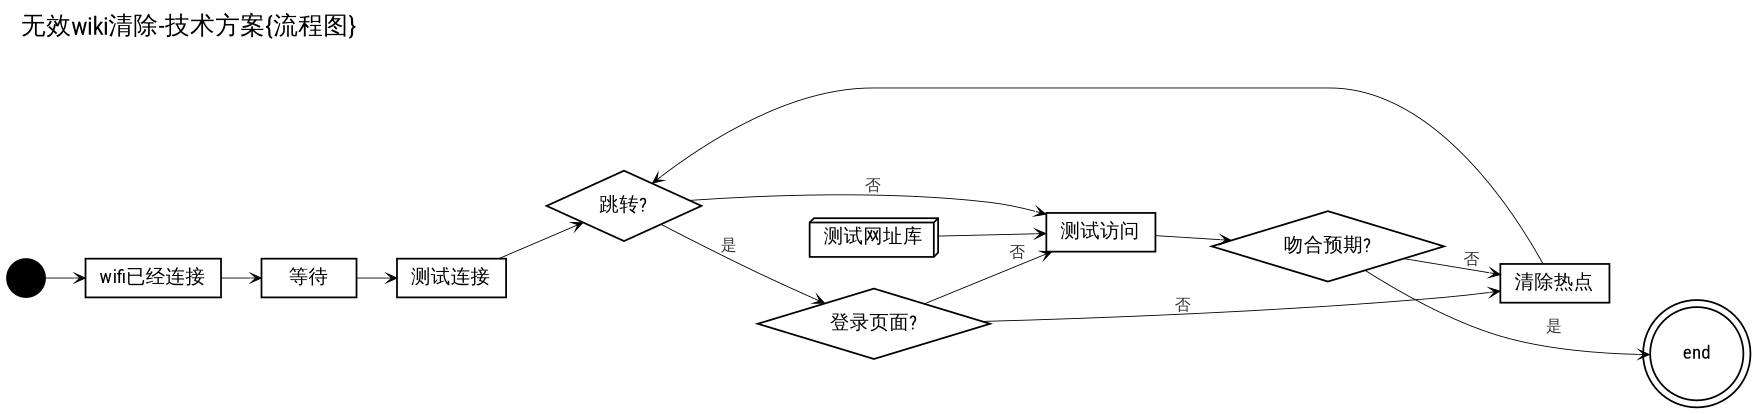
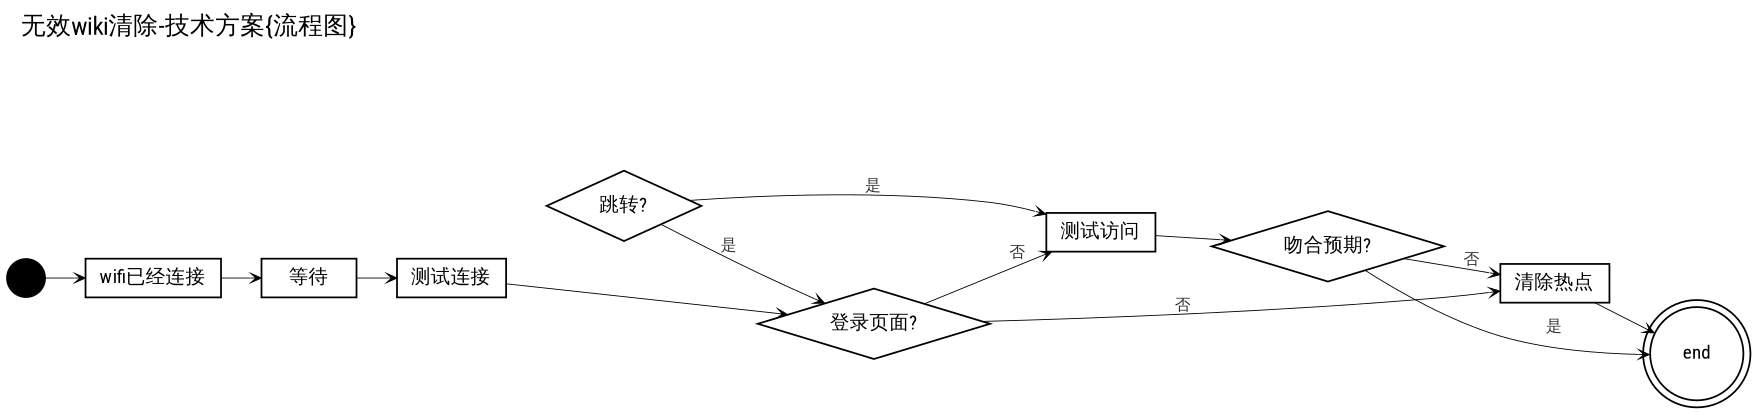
  digraph {
    fontname="Roboto Condensed"
    fontsize=14.0
    label="无效wiki清除-技术方案{流程图}"
    labeljust=l
    labelloc=t
    rankdir=LR
    ranksep=0.3
    node [fontname="Roboto Condensed" fontsize=11.0 shape=box]
    edge [arrowhead=vee arrowsize=0.6 arrowtail=none fontcolor="#333333" fontname="Roboto Condensed" fontsize=9.0 style="setlinewidth(0.5)"]
    n1 [height=0.3 label="流程开始/结束" shape=point]
    n2 [height=0.3 label="wifi已经连接"]
    n3 [height=0.3 label="等待"]
    end [fillcolor=red height=0.3 shape=doublecircle]
    n5 [height=0.3 label="测试连接"]
    n6 [height=0.3 label="跳转?" shape=diamond]
-   n7 [height=0.3 label="测试网址库" shape=box3d]
    n8 [height=0.3 label="测试访问"]
    n9 [height=0.3 label="吻合预期?" shape=diamond]
    n10 [height=0.3 label="登录页面?" shape=diamond]
    n11 [height=0.3 label="清除热点"]
    n1 -> n2
    n2 -> n3
    n3 -> n5
-   n5 -> n6
-   n6 -> n8 [label="否"]
+   n5 -> n10
+   n6 -> n8 [label="是"]
    n6 -> n10 [label="是"]
-   n7 -> n8
    n8 -> n9
    n9 -> end [label="是"]
    n9 -> n11 [label="否"]
    n10 -> n8 [label="否"]
    n10 -> n11 [label="否"]
-   n11 -> n6
+   n11 -> end
  }
